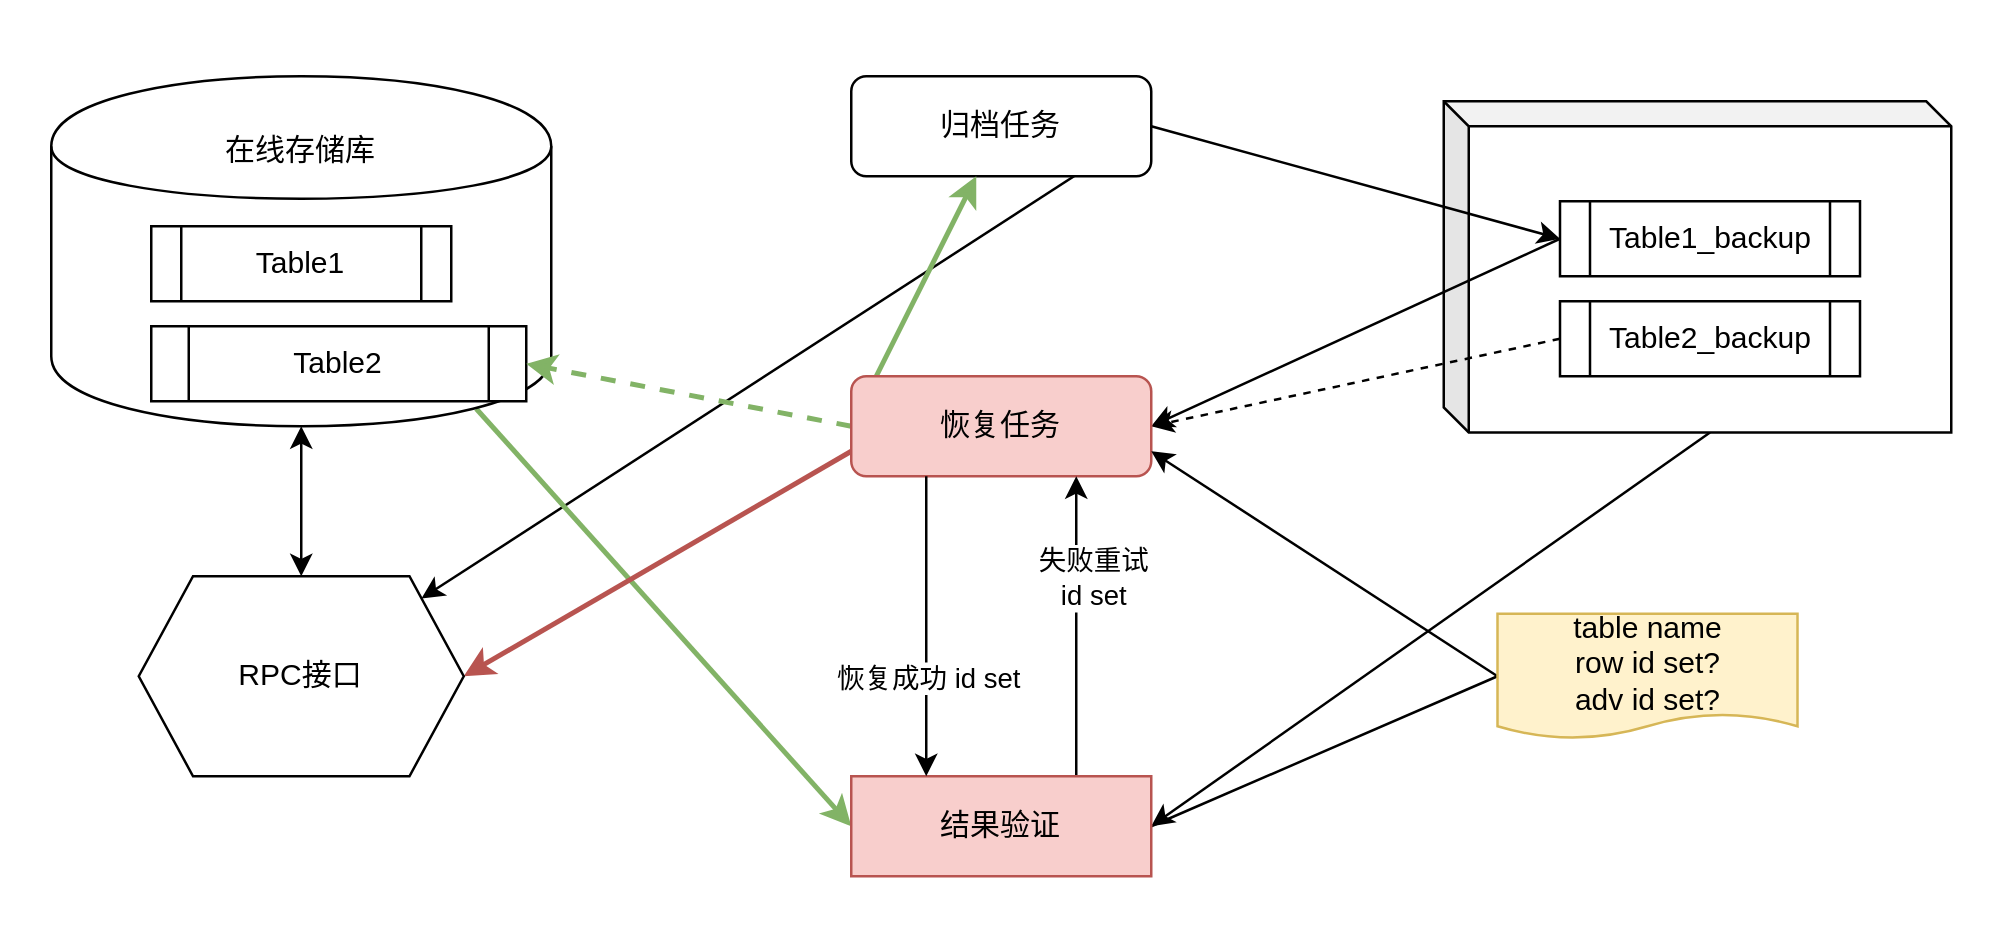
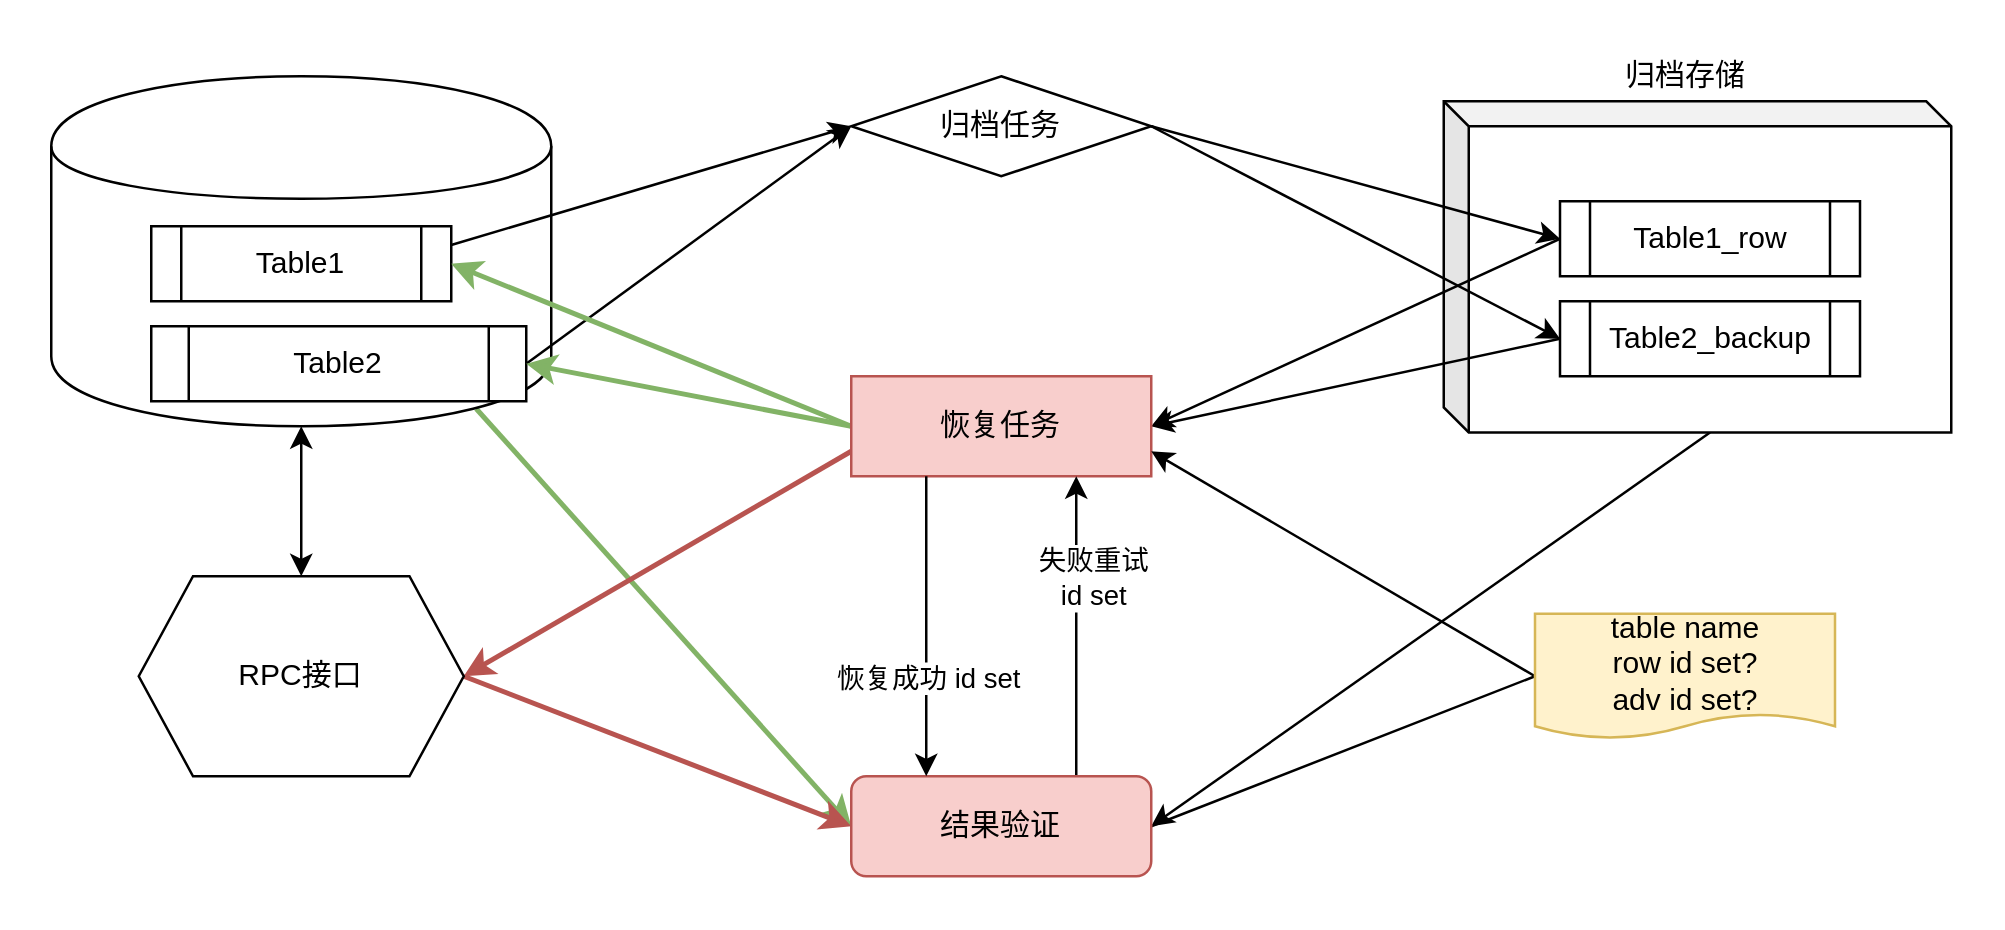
  <mxCell id="0" />
  <mxCell id="1" parent="0" />
  <mxCell id="2" style="edgeStyle=none;rounded=0;orthogonalLoop=1;jettySize=auto;html=1;exitX=0;exitY=0;exitDx=106.5;exitDy=132.5;exitPerimeter=0;entryX=1;entryY=0.5;entryDx=0;entryDy=0;startArrow=none;startFill=0;strokeWidth=1;" edge="1" parent="1" source="3" target="31"><mxGeometry relative="1" as="geometry" /></mxCell>
  <mxCell id="3" value="" style="shape=cube;whiteSpace=wrap;html=1;boundedLbl=1;backgroundOutline=1;darkOpacity=0.05;darkOpacity2=0.1;size=10;" vertex="1" parent="1"><mxGeometry x="577" y="40" width="203" height="132.5" as="geometry" /></mxCell>
  <mxCell id="4" style="edgeStyle=none;rounded=0;orthogonalLoop=1;jettySize=auto;html=1;exitX=1;exitY=0.5;exitDx=0;exitDy=0;entryX=0;entryY=0.5;entryDx=0;entryDy=0;" edge="1" parent="1" source="6" target="15"><mxGeometry relative="1" as="geometry" /></mxCell>
- <mxCell id="5" style="edgeStyle=none;rounded=0;orthogonalLoop=1;jettySize=auto;html=1;exitX=1;exitY=0.5;exitDx=0;exitDy=0;" edge="1" parent="1" source="6" target="25"><mxGeometry relative="1" as="geometry" /></mxCell>
- <mxCell id="6" value="归档任务" style="rounded=1;whiteSpace=wrap;html=1;" vertex="1" parent="1"><mxGeometry x="340" y="30" width="120" height="40" as="geometry" /></mxCell>
+ <mxCell id="5" style="edgeStyle=none;rounded=0;orthogonalLoop=1;jettySize=auto;html=1;exitX=1;exitY=0.5;exitDx=0;exitDy=0;entryX=0;entryY=0.5;entryDx=0;entryDy=0;" edge="1" parent="1" source="6" target="17"><mxGeometry relative="1" as="geometry" /></mxCell>
+ <mxCell id="6" value="归档任务" style="rhombus;whiteSpace=wrap;html=1;" vertex="1" parent="1"><mxGeometry x="340" y="30" width="120" height="40" as="geometry" /></mxCell>
  <mxCell id="7" style="edgeStyle=none;rounded=0;orthogonalLoop=1;jettySize=auto;html=1;exitX=0.85;exitY=0.95;exitDx=0;exitDy=0;exitPerimeter=0;entryX=0;entryY=0.5;entryDx=0;entryDy=0;startArrow=none;startFill=0;strokeWidth=2;fillColor=#d5e8d4;strokeColor=#82b366;" edge="1" parent="1" source="8" target="31"><mxGeometry relative="1" as="geometry" /></mxCell>
  <mxCell id="8" value="" style="shape=cylinder;whiteSpace=wrap;html=1;boundedLbl=1;backgroundOutline=1;" vertex="1" parent="1"><mxGeometry x="20" y="30" width="200" height="140" as="geometry" /></mxCell>
+ <mxCell id="9" style="edgeStyle=none;rounded=0;orthogonalLoop=1;jettySize=auto;html=1;exitX=1;exitY=0.5;exitDx=0;exitDy=0;entryX=0;entryY=0.5;entryDx=0;entryDy=0;" edge="1" parent="1" source="10" target="6"><mxGeometry relative="1" as="geometry" /></mxCell>
  <mxCell id="10" value="Table2" style="shape=process;whiteSpace=wrap;html=1;backgroundOutline=1;" vertex="1" parent="1"><mxGeometry x="60" y="130" width="150" height="30" as="geometry" /></mxCell>
+ <mxCell id="11" style="rounded=0;orthogonalLoop=1;jettySize=auto;html=1;exitX=1;exitY=0.25;exitDx=0;exitDy=0;entryX=0;entryY=0.5;entryDx=0;entryDy=0;" edge="1" parent="1" source="12" target="6"><mxGeometry relative="1" as="geometry" /></mxCell>
  <mxCell id="12" value="Table1" style="shape=process;whiteSpace=wrap;html=1;backgroundOutline=1;" vertex="1" parent="1"><mxGeometry x="60" y="90" width="120" height="30" as="geometry" /></mxCell>
- <mxCell id="13" value="在线存储库" style="text;html=1;strokeColor=none;fillColor=none;align=center;verticalAlign=middle;whiteSpace=wrap;rounded=0;" vertex="1" parent="1"><mxGeometry x="70" y="50" width="100" height="20" as="geometry" /></mxCell>
  <mxCell id="14" style="edgeStyle=none;rounded=0;orthogonalLoop=1;jettySize=auto;html=1;exitX=0;exitY=0.5;exitDx=0;exitDy=0;entryX=1;entryY=0.5;entryDx=0;entryDy=0;" edge="1" parent="1" source="15" target="21"><mxGeometry relative="1" as="geometry" /></mxCell>
- <mxCell id="15" value="Table1_backup" style="shape=process;whiteSpace=wrap;html=1;backgroundOutline=1;" vertex="1" parent="1"><mxGeometry x="623.5" y="80" width="120" height="30" as="geometry" /></mxCell>
- <mxCell id="16" style="edgeStyle=none;rounded=0;orthogonalLoop=1;jettySize=auto;html=1;exitX=0;exitY=0.5;exitDx=0;exitDy=0;entryX=1;entryY=0.5;entryDx=0;entryDy=0;dashed=1;" edge="1" parent="1" source="17" target="21"><mxGeometry relative="1" as="geometry"><mxPoint x="450" y="210" as="targetPoint" /></mxGeometry></mxCell>
+ <mxCell id="15" value="Table1_row" style="shape=process;whiteSpace=wrap;html=1;backgroundOutline=1;" vertex="1" parent="1"><mxGeometry x="623.5" y="80" width="120" height="30" as="geometry" /></mxCell>
+ <mxCell id="16" style="edgeStyle=none;rounded=0;orthogonalLoop=1;jettySize=auto;html=1;exitX=0;exitY=0.5;exitDx=0;exitDy=0;entryX=1;entryY=0.5;entryDx=0;entryDy=0;" edge="1" parent="1" source="17" target="21"><mxGeometry relative="1" as="geometry"><mxPoint x="450" y="210" as="targetPoint" /></mxGeometry></mxCell>
  <mxCell id="17" value="Table2_backup" style="shape=process;whiteSpace=wrap;html=1;backgroundOutline=1;" vertex="1" parent="1"><mxGeometry x="623.5" y="120" width="120" height="30" as="geometry" /></mxCell>
- <mxCell id="18" style="edgeStyle=none;rounded=0;orthogonalLoop=1;jettySize=auto;html=1;exitX=0;exitY=0.5;exitDx=0;exitDy=0;fillColor=#d5e8d4;strokeColor=#82b366;strokeWidth=2;" edge="1" parent="1" source="21" target="6"><mxGeometry relative="1" as="geometry" /></mxCell>
- <mxCell id="19" style="edgeStyle=none;rounded=0;orthogonalLoop=1;jettySize=auto;html=1;exitX=0;exitY=0.5;exitDx=0;exitDy=0;entryX=1;entryY=0.5;entryDx=0;entryDy=0;fillColor=#d5e8d4;strokeColor=#82b366;strokeWidth=2;dashed=1;" edge="1" parent="1" source="21" target="10"><mxGeometry relative="1" as="geometry" /></mxCell>
+ <mxCell id="18" style="edgeStyle=none;rounded=0;orthogonalLoop=1;jettySize=auto;html=1;exitX=0;exitY=0.5;exitDx=0;exitDy=0;entryX=1;entryY=0.5;entryDx=0;entryDy=0;fillColor=#d5e8d4;strokeColor=#82b366;strokeWidth=2;" edge="1" parent="1" source="21" target="12"><mxGeometry relative="1" as="geometry" /></mxCell>
+ <mxCell id="19" style="edgeStyle=none;rounded=0;orthogonalLoop=1;jettySize=auto;html=1;exitX=0;exitY=0.5;exitDx=0;exitDy=0;entryX=1;entryY=0.5;entryDx=0;entryDy=0;fillColor=#d5e8d4;strokeColor=#82b366;strokeWidth=2;" edge="1" parent="1" source="21" target="10"><mxGeometry relative="1" as="geometry" /></mxCell>
  <mxCell id="20" style="edgeStyle=none;rounded=0;orthogonalLoop=1;jettySize=auto;html=1;exitX=0;exitY=0.75;exitDx=0;exitDy=0;entryX=1;entryY=0.5;entryDx=0;entryDy=0;fillColor=#f8cecc;strokeColor=#b85450;strokeWidth=2;" edge="1" parent="1" source="21" target="25"><mxGeometry relative="1" as="geometry" /></mxCell>
- <mxCell id="21" value="恢复任务" style="rounded=1;whiteSpace=wrap;html=1;fillColor=#f8cecc;strokeColor=#b85450;" vertex="1" parent="1"><mxGeometry x="340" y="150" width="120" height="40" as="geometry" /></mxCell>
+ <mxCell id="21" value="恢复任务" style="whiteSpace=wrap;html=1;fillColor=#f8cecc;strokeColor=#b85450;rounded=0;" vertex="1" parent="1"><mxGeometry x="340" y="150" width="120" height="40" as="geometry" /></mxCell>
+ <mxCell id="22" value="归档存储" style="text;html=1;strokeColor=none;fillColor=none;align=center;verticalAlign=middle;whiteSpace=wrap;rounded=0;" vertex="1" parent="1"><mxGeometry x="623.5" y="20" width="100" height="20" as="geometry" /></mxCell>
  <mxCell id="23" style="edgeStyle=none;rounded=0;orthogonalLoop=1;jettySize=auto;html=1;exitX=0.5;exitY=0;exitDx=0;exitDy=0;entryX=0.5;entryY=1;entryDx=0;entryDy=0;strokeWidth=1;startArrow=classic;startFill=1;" edge="1" parent="1" source="25" target="8"><mxGeometry relative="1" as="geometry" /></mxCell>
+ <mxCell id="24" style="edgeStyle=none;rounded=0;orthogonalLoop=1;jettySize=auto;html=1;exitX=1;exitY=0.5;exitDx=0;exitDy=0;entryX=0;entryY=0.5;entryDx=0;entryDy=0;startArrow=none;startFill=0;strokeWidth=2;fillColor=#f8cecc;strokeColor=#b85450;" edge="1" parent="1" source="25" target="31"><mxGeometry relative="1" as="geometry" /></mxCell>
  <mxCell id="25" value="RPC接口" style="shape=hexagon;perimeter=hexagonPerimeter2;whiteSpace=wrap;html=1;size=0.167;" vertex="1" parent="1"><mxGeometry x="55" y="230" width="130" height="80" as="geometry" /></mxCell>
  <mxCell id="26" style="edgeStyle=none;rounded=0;orthogonalLoop=1;jettySize=auto;html=1;exitX=0;exitY=0.5;exitDx=0;exitDy=0;entryX=1;entryY=0.75;entryDx=0;entryDy=0;startArrow=none;startFill=0;strokeWidth=1;" edge="1" parent="1" source="28" target="21"><mxGeometry relative="1" as="geometry" /></mxCell>
  <mxCell id="27" style="edgeStyle=none;rounded=0;orthogonalLoop=1;jettySize=auto;html=1;exitX=0;exitY=0.5;exitDx=0;exitDy=0;entryX=1;entryY=0.5;entryDx=0;entryDy=0;startArrow=none;startFill=0;strokeWidth=1;endArrow=none;" edge="1" parent="1" source="28" target="31"><mxGeometry relative="1" as="geometry" /></mxCell>
- <mxCell id="28" value="table name&lt;br&gt;row id set?&lt;br&gt;adv id set?" style="shape=document;whiteSpace=wrap;html=1;boundedLbl=1;size=0.2;fillColor=#fff2cc;strokeColor=#d6b656;" vertex="1" parent="1"><mxGeometry x="598.5" y="245" width="120" height="50" as="geometry" /></mxCell>
+ <mxCell id="28" value="table name&lt;br&gt;row id set?&lt;br&gt;adv id set?" style="shape=document;whiteSpace=wrap;html=1;boundedLbl=1;size=0.2;fillColor=#fff2cc;strokeColor=#d6b656;" vertex="1" parent="1"><mxGeometry x="613.5" y="245" width="120" height="50" as="geometry" /></mxCell>
  <mxCell id="29" style="edgeStyle=none;rounded=0;orthogonalLoop=1;jettySize=auto;html=1;exitX=0.75;exitY=0;exitDx=0;exitDy=0;startArrow=none;startFill=0;strokeWidth=1;entryX=0.75;entryY=1;entryDx=0;entryDy=0;" edge="1" parent="1" source="31" target="21"><mxGeometry relative="1" as="geometry" /></mxCell>
  <mxCell id="30" value="失败重试&lt;br&gt;id set" style="edgeLabel;html=1;align=center;verticalAlign=middle;resizable=0;points=[];" vertex="1" connectable="0" parent="29"><mxGeometry x="0.05" y="3" relative="1" as="geometry"><mxPoint x="9" y="-17" as="offset" /></mxGeometry></mxCell>
- <mxCell id="31" value="结果验证" style="whiteSpace=wrap;html=1;fillColor=#f8cecc;strokeColor=#b85450;rounded=0;" vertex="1" parent="1"><mxGeometry x="340" y="310" width="120" height="40" as="geometry" /></mxCell>
+ <mxCell id="31" value="结果验证" style="rounded=1;whiteSpace=wrap;html=1;fillColor=#f8cecc;strokeColor=#b85450;" vertex="1" parent="1"><mxGeometry x="340" y="310" width="120" height="40" as="geometry" /></mxCell>
  <mxCell id="32" style="edgeStyle=none;rounded=0;orthogonalLoop=1;jettySize=auto;html=1;exitX=0.25;exitY=1;exitDx=0;exitDy=0;startArrow=none;startFill=0;strokeWidth=1;entryX=0.25;entryY=0;entryDx=0;entryDy=0;" edge="1" parent="1" source="21" target="31"><mxGeometry relative="1" as="geometry"><mxPoint x="440" y="320" as="sourcePoint" /><mxPoint x="440" y="200" as="targetPoint" /></mxGeometry></mxCell>
  <mxCell id="33" value="恢复成功 id set" style="edgeLabel;html=1;align=center;verticalAlign=middle;resizable=0;points=[];" vertex="1" connectable="0" parent="32"><mxGeometry x="0.05" y="3" relative="1" as="geometry"><mxPoint x="-3" y="17" as="offset" /></mxGeometry></mxCell>
